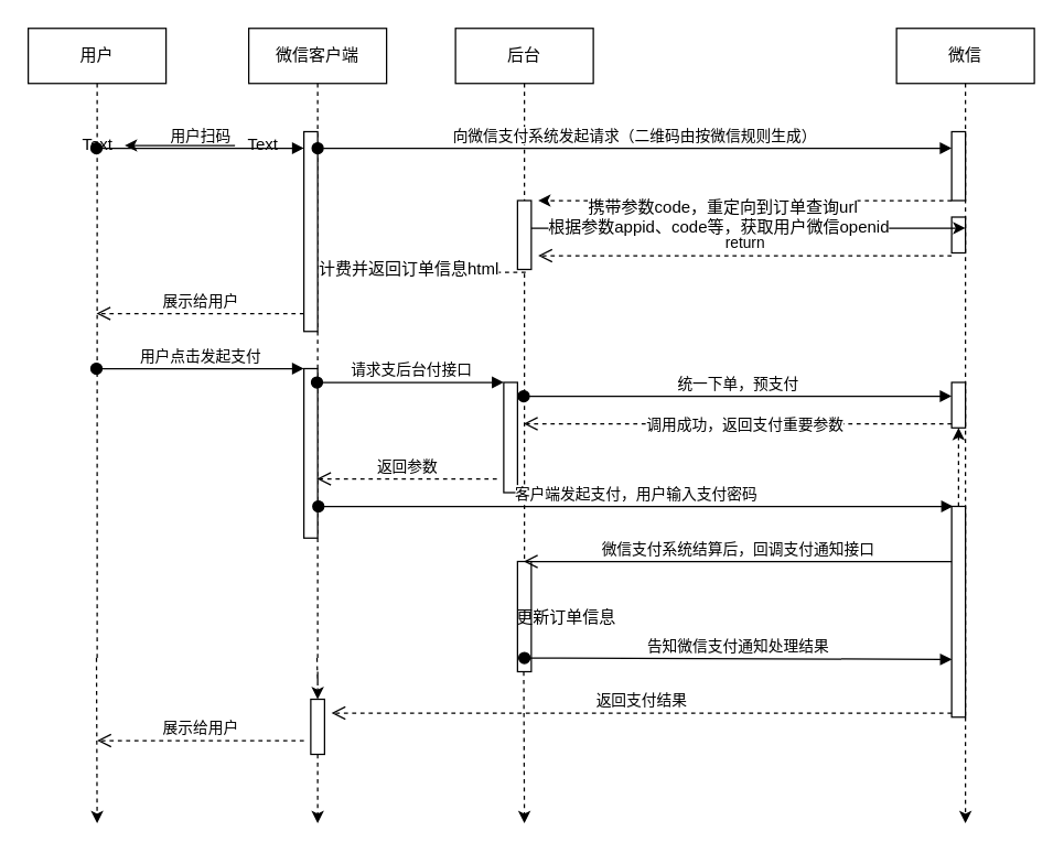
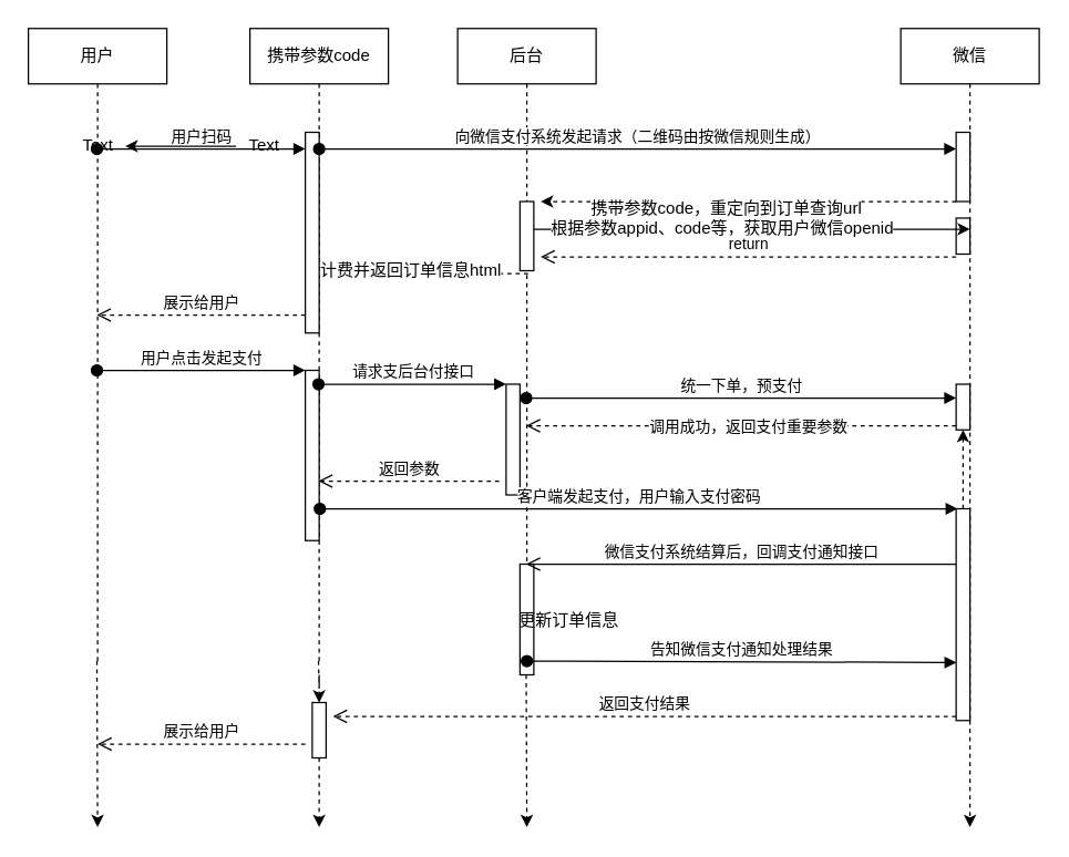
  <mxCell id="0" />
  <mxCell id="1" parent="0" />
  <mxCell id="2" style="edgeStyle=orthogonalEdgeStyle;rounded=0;orthogonalLoop=1;jettySize=auto;html=1;dashed=1;" edge="1" parent="1" source="3"><mxGeometry relative="1" as="geometry"><mxPoint x="70" y="597" as="targetPoint" /><Array as="points"><mxPoint x="70" y="597" /></Array></mxGeometry></mxCell>
  <mxCell id="3" value="用户" style="shape=umlLifeline;perimeter=lifelinePerimeter;whiteSpace=wrap;html=1;container=1;collapsible=0;recursiveResize=0;outlineConnect=0;" vertex="1" parent="1"><mxGeometry x="20" y="20" width="100" height="457" as="geometry" /></mxCell>
  <mxCell id="4" style="edgeStyle=none;rounded=0;orthogonalLoop=1;jettySize=auto;html=1;dashed=1;" edge="1" parent="1" source="5"><mxGeometry relative="1" as="geometry"><mxPoint x="380" y="597" as="targetPoint" /></mxGeometry></mxCell>
  <mxCell id="5" value="后台" style="shape=umlLifeline;perimeter=lifelinePerimeter;whiteSpace=wrap;html=1;container=1;collapsible=0;recursiveResize=0;outlineConnect=0;" vertex="1" parent="1"><mxGeometry x="330" y="20" width="100" height="467" as="geometry" /></mxCell>
  <mxCell id="6" value="" style="html=1;points=[];perimeter=orthogonalPerimeter;" vertex="1" parent="5"><mxGeometry x="45" y="125" width="10" height="50" as="geometry" /></mxCell>
  <mxCell id="7" value="" style="html=1;points=[];perimeter=orthogonalPerimeter;" vertex="1" parent="5"><mxGeometry x="35" y="257" width="10" height="80" as="geometry" /></mxCell>
  <mxCell id="8" value="" style="html=1;points=[];perimeter=orthogonalPerimeter;" vertex="1" parent="5"><mxGeometry x="45" y="387" width="10" height="80" as="geometry" /></mxCell>
  <mxCell id="9" value="告知微信支付通知处理结果" style="html=1;verticalAlign=bottom;startArrow=oval;startFill=1;endArrow=block;startSize=8;entryX=0.016;entryY=0.726;entryDx=0;entryDy=0;entryPerimeter=0;" edge="1" parent="5" target="13"><mxGeometry width="60" relative="1" as="geometry"><mxPoint x="50" y="457" as="sourcePoint" /><mxPoint x="110" y="457" as="targetPoint" /></mxGeometry></mxCell>
  <mxCell id="10" value="微信" style="shape=umlLifeline;perimeter=lifelinePerimeter;whiteSpace=wrap;html=1;container=1;collapsible=0;recursiveResize=0;outlineConnect=0;" vertex="1" parent="1"><mxGeometry x="650" y="20" width="100" height="500" as="geometry" /></mxCell>
  <mxCell id="11" value="" style="html=1;points=[];perimeter=orthogonalPerimeter;" vertex="1" parent="10"><mxGeometry x="40" y="257" width="10" height="33" as="geometry" /></mxCell>
  <mxCell id="12" value="" style="edgeStyle=none;rounded=0;orthogonalLoop=1;jettySize=auto;html=1;dashed=1;" edge="1" parent="10" source="13" target="11"><mxGeometry relative="1" as="geometry" /></mxCell>
  <mxCell id="13" value="" style="html=1;points=[];perimeter=orthogonalPerimeter;" vertex="1" parent="10"><mxGeometry x="40" y="347" width="10" height="153" as="geometry" /></mxCell>
  <mxCell id="14" style="rounded=0;orthogonalLoop=1;jettySize=auto;html=1;dashed=1;" edge="1" parent="1" source="16"><mxGeometry relative="1" as="geometry"><mxPoint x="390" y="145" as="targetPoint" /></mxGeometry></mxCell>
  <mxCell id="15" value="携带参数code，重定向到订单查询url" style="text;html=1;align=center;verticalAlign=middle;resizable=0;points=[];labelBackgroundColor=#ffffff;" vertex="1" connectable="0" parent="14"><mxGeometry x="0.116" y="4" relative="1" as="geometry"><mxPoint as="offset" /></mxGeometry></mxCell>
  <mxCell id="16" value="" style="html=1;points=[];perimeter=orthogonalPerimeter;" vertex="1" parent="1"><mxGeometry x="690" y="95" width="10" height="50" as="geometry" /></mxCell>
  <mxCell id="17" style="edgeStyle=none;rounded=0;orthogonalLoop=1;jettySize=auto;html=1;entryX=0.532;entryY=0.505;entryDx=0;entryDy=0;entryPerimeter=0;dashed=1;" edge="1" parent="1"><mxGeometry relative="1" as="geometry"><mxPoint x="380.9" y="197" as="sourcePoint" /><mxPoint x="240" y="197" as="targetPoint" /></mxGeometry></mxCell>
  <mxCell id="18" value="计费并返回订单信息html" style="text;html=1;align=center;verticalAlign=middle;resizable=0;points=[];labelBackgroundColor=#ffffff;" vertex="1" connectable="0" parent="17"><mxGeometry x="0.202" y="-3" relative="1" as="geometry"><mxPoint as="offset" /></mxGeometry></mxCell>
  <mxCell id="19" value="" style="html=1;points=[];perimeter=orthogonalPerimeter;" vertex="1" parent="1"><mxGeometry x="690" y="157" width="10" height="26" as="geometry" /></mxCell>
  <mxCell id="20" style="edgeStyle=none;rounded=0;orthogonalLoop=1;jettySize=auto;html=1;entryX=1;entryY=0.308;entryDx=0;entryDy=0;entryPerimeter=0;" edge="1" parent="1" source="6" target="19"><mxGeometry relative="1" as="geometry" /></mxCell>
  <mxCell id="21" value="根据参数appid、code等，获取用户微信openid" style="text;html=1;align=center;verticalAlign=middle;resizable=0;points=[];labelBackgroundColor=#ffffff;" vertex="1" connectable="0" parent="20"><mxGeometry x="0.432" y="1" relative="1" as="geometry"><mxPoint x="-91" as="offset" /></mxGeometry></mxCell>
  <mxCell id="22" value="return" style="html=1;verticalAlign=bottom;endArrow=open;dashed=1;endSize=8;entryX=1.5;entryY=0.8;entryDx=0;entryDy=0;entryPerimeter=0;" edge="1" parent="1" target="6"><mxGeometry relative="1" as="geometry"><mxPoint x="690" y="185" as="sourcePoint" /><mxPoint x="610" y="185" as="targetPoint" /></mxGeometry></mxCell>
  <mxCell id="23" style="edgeStyle=orthogonalEdgeStyle;rounded=0;orthogonalLoop=1;jettySize=auto;html=1;dashed=1;" edge="1" parent="1" source="43"><mxGeometry relative="1" as="geometry"><mxPoint x="230" y="597" as="targetPoint" /></mxGeometry></mxCell>
- <mxCell id="24" value="微信客户端" style="shape=umlLifeline;perimeter=lifelinePerimeter;whiteSpace=wrap;html=1;container=1;collapsible=0;recursiveResize=0;outlineConnect=0;" vertex="1" parent="1"><mxGeometry x="180" y="20" width="100" height="457" as="geometry" /></mxCell>
+ <mxCell id="24" value="携带参数code" style="shape=umlLifeline;perimeter=lifelinePerimeter;whiteSpace=wrap;html=1;container=1;collapsible=0;recursiveResize=0;outlineConnect=0;" vertex="1" parent="1"><mxGeometry x="180" y="20" width="100" height="457" as="geometry" /></mxCell>
  <mxCell id="25" value="" style="html=1;points=[];perimeter=orthogonalPerimeter;" vertex="1" parent="24"><mxGeometry x="40" y="247" width="10" height="123" as="geometry" /></mxCell>
  <mxCell id="26" value="" style="html=1;points=[];perimeter=orthogonalPerimeter;" vertex="1" parent="24"><mxGeometry x="40" y="75" width="10" height="145" as="geometry" /></mxCell>
  <mxCell id="27" value="向微信支付系统发起请求（二维码由按微信规则生成）" style="html=1;verticalAlign=bottom;startArrow=oval;startFill=1;endArrow=block;startSize=8;" edge="1" parent="24" target="16"><mxGeometry width="60" relative="1" as="geometry"><mxPoint x="50" y="87" as="sourcePoint" /><mxPoint x="110" y="87" as="targetPoint" /></mxGeometry></mxCell>
  <mxCell id="28" value="用户点击发起支付" style="html=1;verticalAlign=bottom;startArrow=oval;endArrow=block;startSize=8;" edge="1" target="25" parent="1" source="3"><mxGeometry relative="1" as="geometry"><mxPoint x="160" y="267" as="sourcePoint" /></mxGeometry></mxCell>
  <mxCell id="29" value="用户扫码" style="html=1;verticalAlign=bottom;startArrow=oval;endArrow=block;startSize=8;" edge="1" parent="1"><mxGeometry relative="1" as="geometry"><mxPoint x="69.5" y="107" as="sourcePoint" /><mxPoint x="220" y="107" as="targetPoint" /></mxGeometry></mxCell>
  <mxCell id="30" value="" style="edgeStyle=none;rounded=0;orthogonalLoop=1;jettySize=auto;html=1;" edge="1" parent="1" source="31" target="32"><mxGeometry relative="1" as="geometry" /></mxCell>
  <mxCell id="31" value="Text" style="text;html=1;align=center;verticalAlign=middle;resizable=0;points=[];autosize=1;" vertex="1" parent="1"><mxGeometry x="170" y="95" width="40" height="20" as="geometry" /></mxCell>
  <mxCell id="32" value="Text" style="text;html=1;align=center;verticalAlign=middle;resizable=0;points=[];autosize=1;" vertex="1" parent="1"><mxGeometry x="50" y="95" width="40" height="20" as="geometry" /></mxCell>
  <mxCell id="33" value="展示给用户" style="html=1;verticalAlign=bottom;endArrow=open;dashed=1;endSize=8;" edge="1" parent="1" target="3"><mxGeometry relative="1" as="geometry"><mxPoint x="220" y="227" as="sourcePoint" /><mxPoint x="140" y="227" as="targetPoint" /></mxGeometry></mxCell>
  <mxCell id="34" value="请求支后台付接口" style="html=1;verticalAlign=bottom;startArrow=oval;endArrow=block;startSize=8;" edge="1" target="7" parent="1" source="24"><mxGeometry relative="1" as="geometry"><mxPoint x="305" y="277" as="sourcePoint" /></mxGeometry></mxCell>
  <mxCell id="35" value="统一下单，预支付" style="html=1;verticalAlign=bottom;startArrow=oval;endArrow=block;startSize=8;" edge="1" target="11" parent="1" source="5"><mxGeometry relative="1" as="geometry"><mxPoint x="630" y="277" as="sourcePoint" /><Array as="points"><mxPoint x="540" y="287" /></Array></mxGeometry></mxCell>
  <mxCell id="36" value="调用成功，返回支付重要参数" style="html=1;verticalAlign=bottom;endArrow=open;dashed=1;endSize=8;" edge="1" parent="1" target="5"><mxGeometry x="-0.034" y="10" relative="1" as="geometry"><mxPoint x="690" y="307" as="sourcePoint" /><mxPoint x="610" y="307" as="targetPoint" /><mxPoint as="offset" /></mxGeometry></mxCell>
  <mxCell id="37" value="返回参数" style="html=1;verticalAlign=bottom;endArrow=open;dashed=1;endSize=8;" edge="1" parent="1" target="24"><mxGeometry relative="1" as="geometry"><mxPoint x="360" y="347" as="sourcePoint" /><mxPoint x="280" y="347" as="targetPoint" /></mxGeometry></mxCell>
  <mxCell id="38" value="客户端发起支付，用户输入支付密码" style="html=1;verticalAlign=bottom;startArrow=oval;endArrow=block;startSize=8;" edge="1" parent="1"><mxGeometry relative="1" as="geometry"><mxPoint x="230.5" y="367" as="sourcePoint" /><mxPoint x="691" y="367" as="targetPoint" /></mxGeometry></mxCell>
  <mxCell id="39" value="微信支付系统结算后，回调支付通知接口" style="html=1;verticalAlign=bottom;endArrow=open;endSize=8;" edge="1" parent="1" target="5"><mxGeometry relative="1" as="geometry"><mxPoint x="690" y="407" as="sourcePoint" /><mxPoint x="460" y="407" as="targetPoint" /></mxGeometry></mxCell>
  <mxCell id="40" value="更新订单信息" style="text;html=1;align=center;verticalAlign=middle;resizable=0;points=[];autosize=1;" vertex="1" parent="1"><mxGeometry x="365" y="438" width="90" height="20" as="geometry" /></mxCell>
  <mxCell id="41" style="edgeStyle=none;rounded=0;orthogonalLoop=1;jettySize=auto;html=1;dashed=1;" edge="1" parent="1" source="13"><mxGeometry relative="1" as="geometry"><mxPoint x="700" y="597" as="targetPoint" /></mxGeometry></mxCell>
  <mxCell id="42" value="返回支付结果" style="html=1;verticalAlign=bottom;endArrow=open;dashed=1;endSize=8;" edge="1" parent="1"><mxGeometry relative="1" as="geometry"><mxPoint x="690" y="517" as="sourcePoint" /><mxPoint x="240" y="517" as="targetPoint" /></mxGeometry></mxCell>
  <mxCell id="43" value="" style="html=1;points=[];perimeter=orthogonalPerimeter;" vertex="1" parent="1"><mxGeometry x="225" y="507" width="10" height="40" as="geometry" /></mxCell>
  <mxCell id="44" style="edgeStyle=orthogonalEdgeStyle;rounded=0;orthogonalLoop=1;jettySize=auto;html=1;dashed=1;" edge="1" parent="1" source="24" target="43"><mxGeometry relative="1" as="geometry"><mxPoint x="230" y="707" as="targetPoint" /><mxPoint x="229.5" y="477" as="sourcePoint" /></mxGeometry></mxCell>
  <mxCell id="45" value="展示给用户" style="html=1;verticalAlign=bottom;endArrow=open;dashed=1;endSize=8;" edge="1" parent="1"><mxGeometry relative="1" as="geometry"><mxPoint x="220" y="537" as="sourcePoint" /><mxPoint x="70" y="537" as="targetPoint" /></mxGeometry></mxCell>
